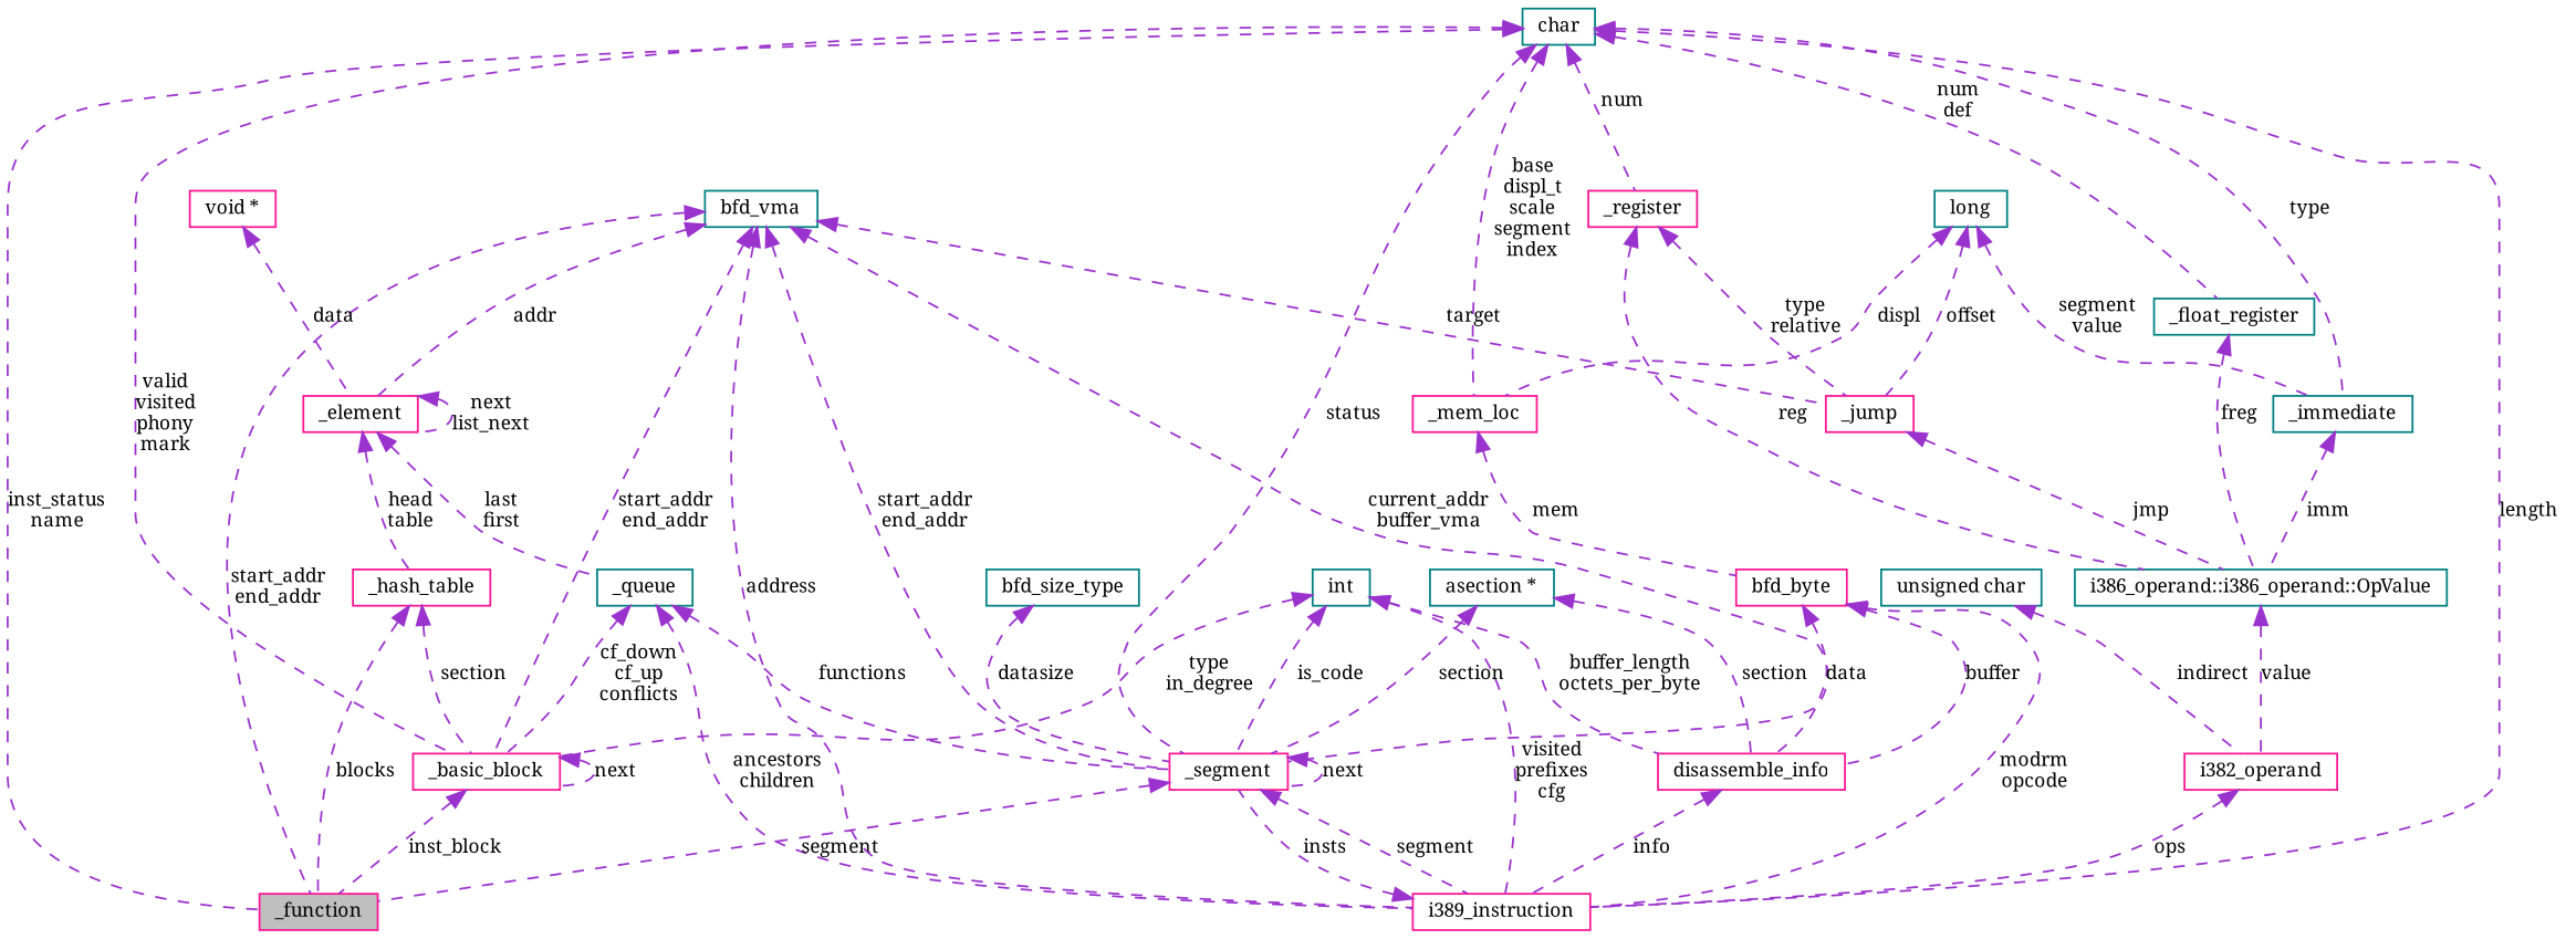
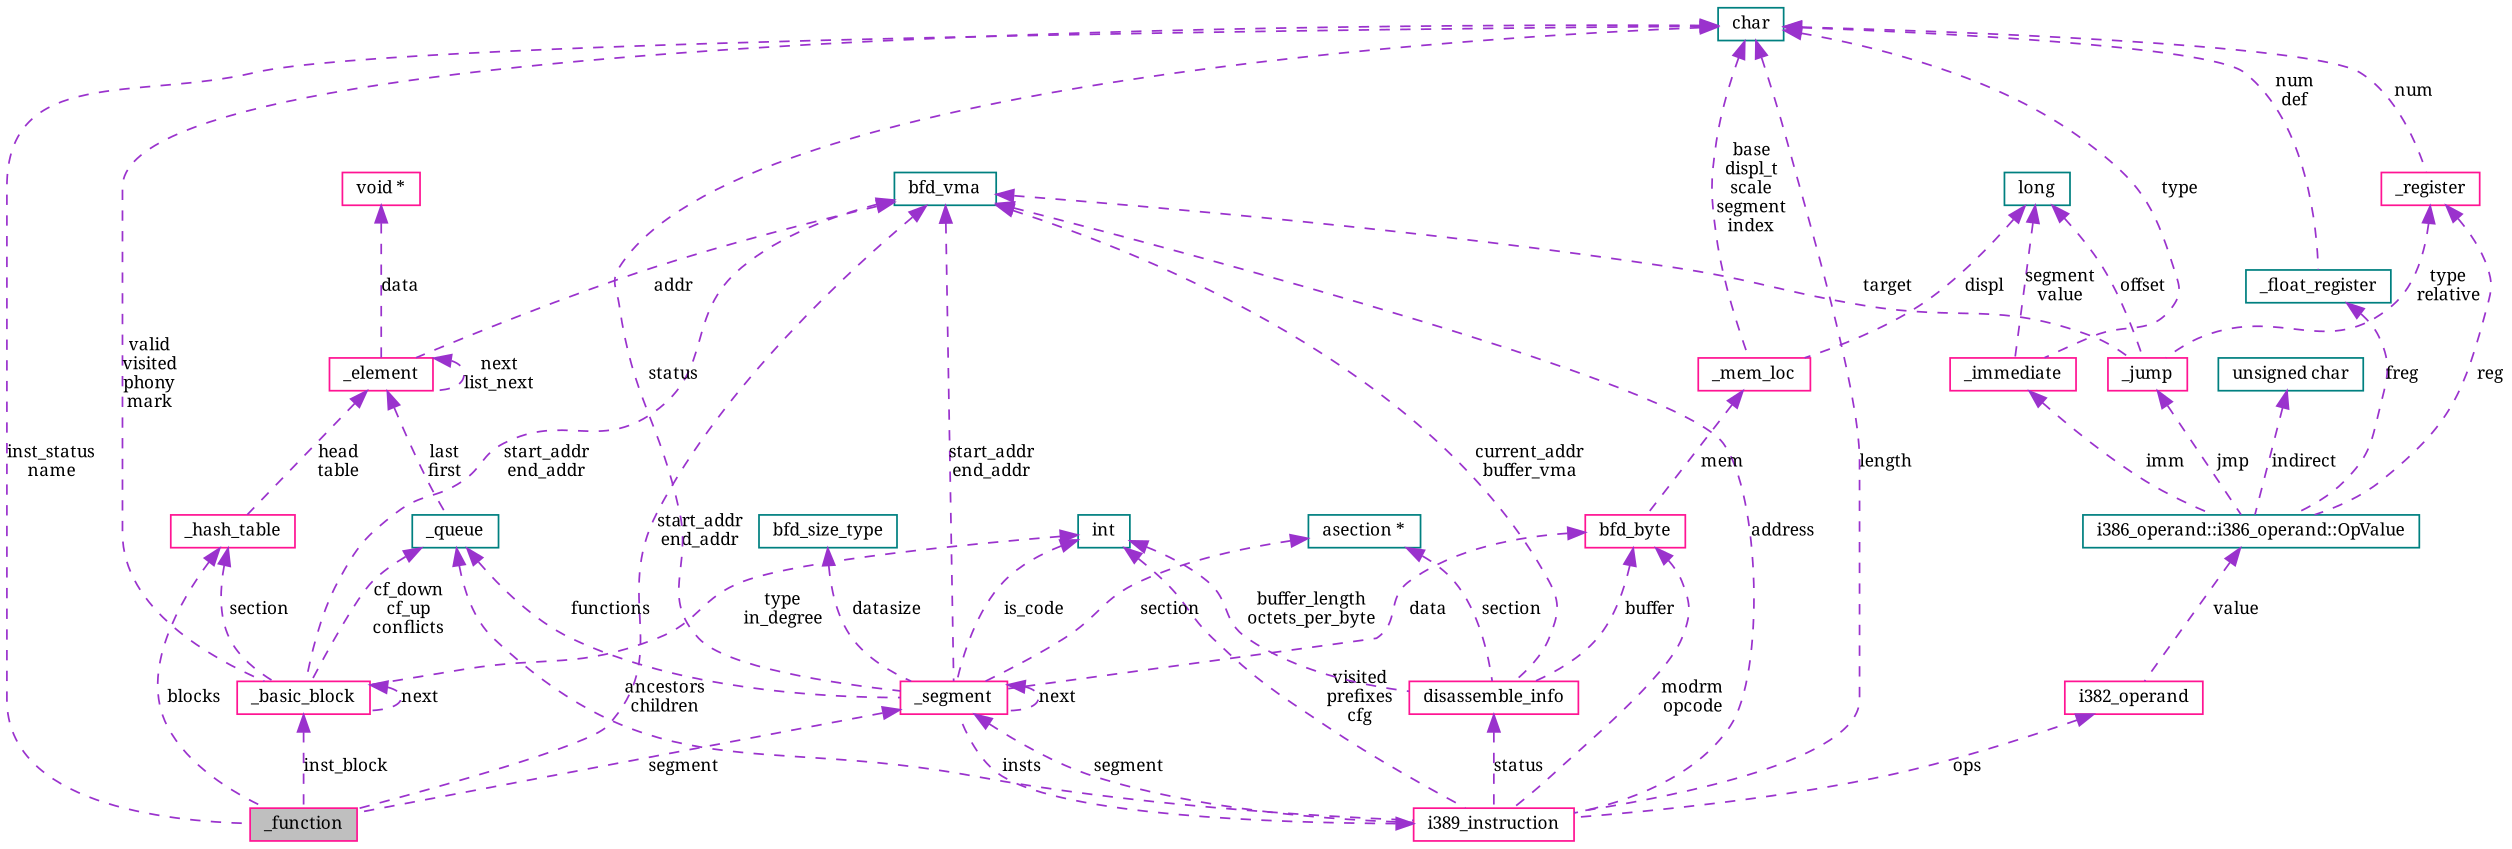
  digraph {
    fontname="Noto Serif"
    node [color=deeppink fontname="Noto Serif" fontsize=10 shape=record]
    edge [color=darkorchid3 dir=back fontname="Noto Serif" fontsize=10 labelfontname=FreeSans labelfontsize=10 style=dashed]
    n1 [fillcolor=grey75 fontcolor=black height=0.2 label=_function style=filled width=0.4]
    n2 [height=0.2 label=_basic_block width=0.4]
    n3 [color=teal height=0.2 label=_queue width=0.4]
    n4 [height=0.2 label=_segment width=0.4]
    n5 [height=0.2 label=i389_instruction width=0.4]
    n6 [height=0.2 label=_element width=0.4]
    n7 [height=0.2 label=_hash_table width=0.4]
    n8 [color=teal height=0.2 label=bfd_vma width=0.4]
    n9 [height=0.2 label=_jump width=0.4]
    n10 [height=0.2 label=disassemble_info width=0.4]
    n11 [color=teal height=0.2 label="i386_operand::i386_operand::OpValue" width=0.4]
    n12 [height=0.2 label="void *" width=0.4]
    n13 [color=teal height=0.2 label=char width=0.4]
    n14 [color=teal height=0.2 label=_float_register width=0.4]
    n15 [height=0.2 label=_mem_loc width=0.4]
-   n16 [color=teal height=0.2 label=_immediate width=0.4]
+   n16 [height=0.2 label=_immediate width=0.4]
    n17 [height=0.2 label=_register width=0.4]
    n18 [height=0.2 label=bfd_byte width=0.4]
    n19 [color=teal height=0.2 label=int width=0.4]
    n20 [height=0.2 label=i382_operand width=0.4]
    n21 [color=teal height=0.2 label="unsigned char" width=0.4]
    n22 [color=teal height=0.2 label=long width=0.4]
    n23 [color=teal height=0.2 label="asection *" width=0.4]
    n24 [color=teal height=0.2 label=bfd_size_type width=0.4]
    n2 -> n1 [label=inst_block]
    n2 -> n2 [label=next]
    n3 -> n2 [label="cf_down\ncf_up\nconflicts"]
    n3 -> n4 [label=functions]
    n3 -> n5 [label="ancestors\nchildren"]
    n4 -> n1 [label=segment]
    n4 -> n4 [label=next]
    n4 -> n5 [label=segment]
    n5 -> n4 [label=insts]
    n6 -> n3 [label="last\nfirst"]
    n6 -> n6 [label="next\nlist_next"]
    n6 -> n7 [label="head\ntable"]
    n7 -> n1 [label=blocks]
    n7 -> n2 [label=section]
    n8 -> n1 [label="start_addr\nend_addr"]
    n8 -> n2 [label="start_addr\nend_addr"]
    n8 -> n4 [label="start_addr\nend_addr"]
    n8 -> n5 [label=address]
    n8 -> n6 [label=addr]
    n8 -> n9 [label=target]
    n8 -> n10 [label="current_addr\nbuffer_vma"]
    n9 -> n11 [label=jmp]
-   n10 -> n5 [label=info]
+   n10 -> n5 [label=status]
    n11 -> n20 [label=value]
    n12 -> n6 [label=data]
    n13 -> n1 [label="inst_status\nname"]
    n13 -> n2 [label="valid\nvisited\nphony\nmark"]
    n13 -> n4 [label=status]
    n13 -> n5 [label=length]
    n13 -> n14 [label="num\ndef"]
    n13 -> n15 [label="base\ndispl_t\nscale\nsegment\nindex"]
    n13 -> n16 [label=type]
    n13 -> n17 [label=num]
    n14 -> n11 [label=freg]
    n15 -> n18 [label=mem]
    n16 -> n11 [label=imm]
    n17 -> n9 [label="type\nrelative"]
    n17 -> n11 [label=reg]
    n18 -> n4 [label=data]
    n18 -> n5 [label="modrm\nopcode"]
    n18 -> n10 [label=buffer]
    n19 -> n2 [label="type\nin_degree"]
    n19 -> n4 [label=is_code]
    n19 -> n5 [label="visited\nprefixes\ncfg"]
    n19 -> n10 [label="buffer_length\noctets_per_byte"]
    n20 -> n5 [label=ops]
-   n21 -> n20 [label=indirect]
+   n21 -> n11 [label=indirect]
    n22 -> n9 [label=offset]
    n22 -> n15 [label=displ]
    n22 -> n16 [label="segment\nvalue"]
    n23 -> n4 [label=section]
    n23 -> n10 [label=section]
    n24 -> n4 [label=datasize]
  }
